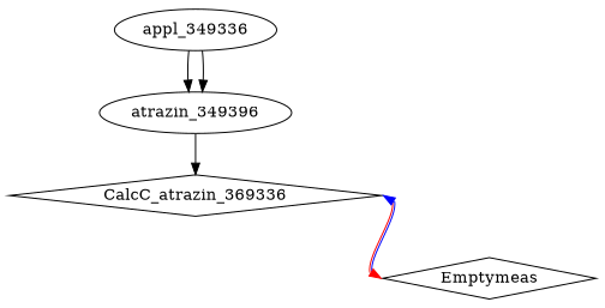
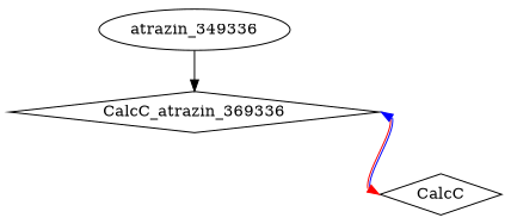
  digraph {
-   appl_349336
-   atrazin_349336 [label=atrazin_349396]
+   atrazin_349336
    n3 [label=CalcC_atrazin_369336 shape=diamond]
-   Emptymeas [shape=diamond]
-   appl_349336 -> atrazin_349336
-   appl_349336 -> atrazin_349336
+   Emptymeas [shape=diamond label=CalcC]
    atrazin_349336 -> n3
    n3 -> Emptymeas [color="red:blue" dir=both headport=w tailport=e]
  }
